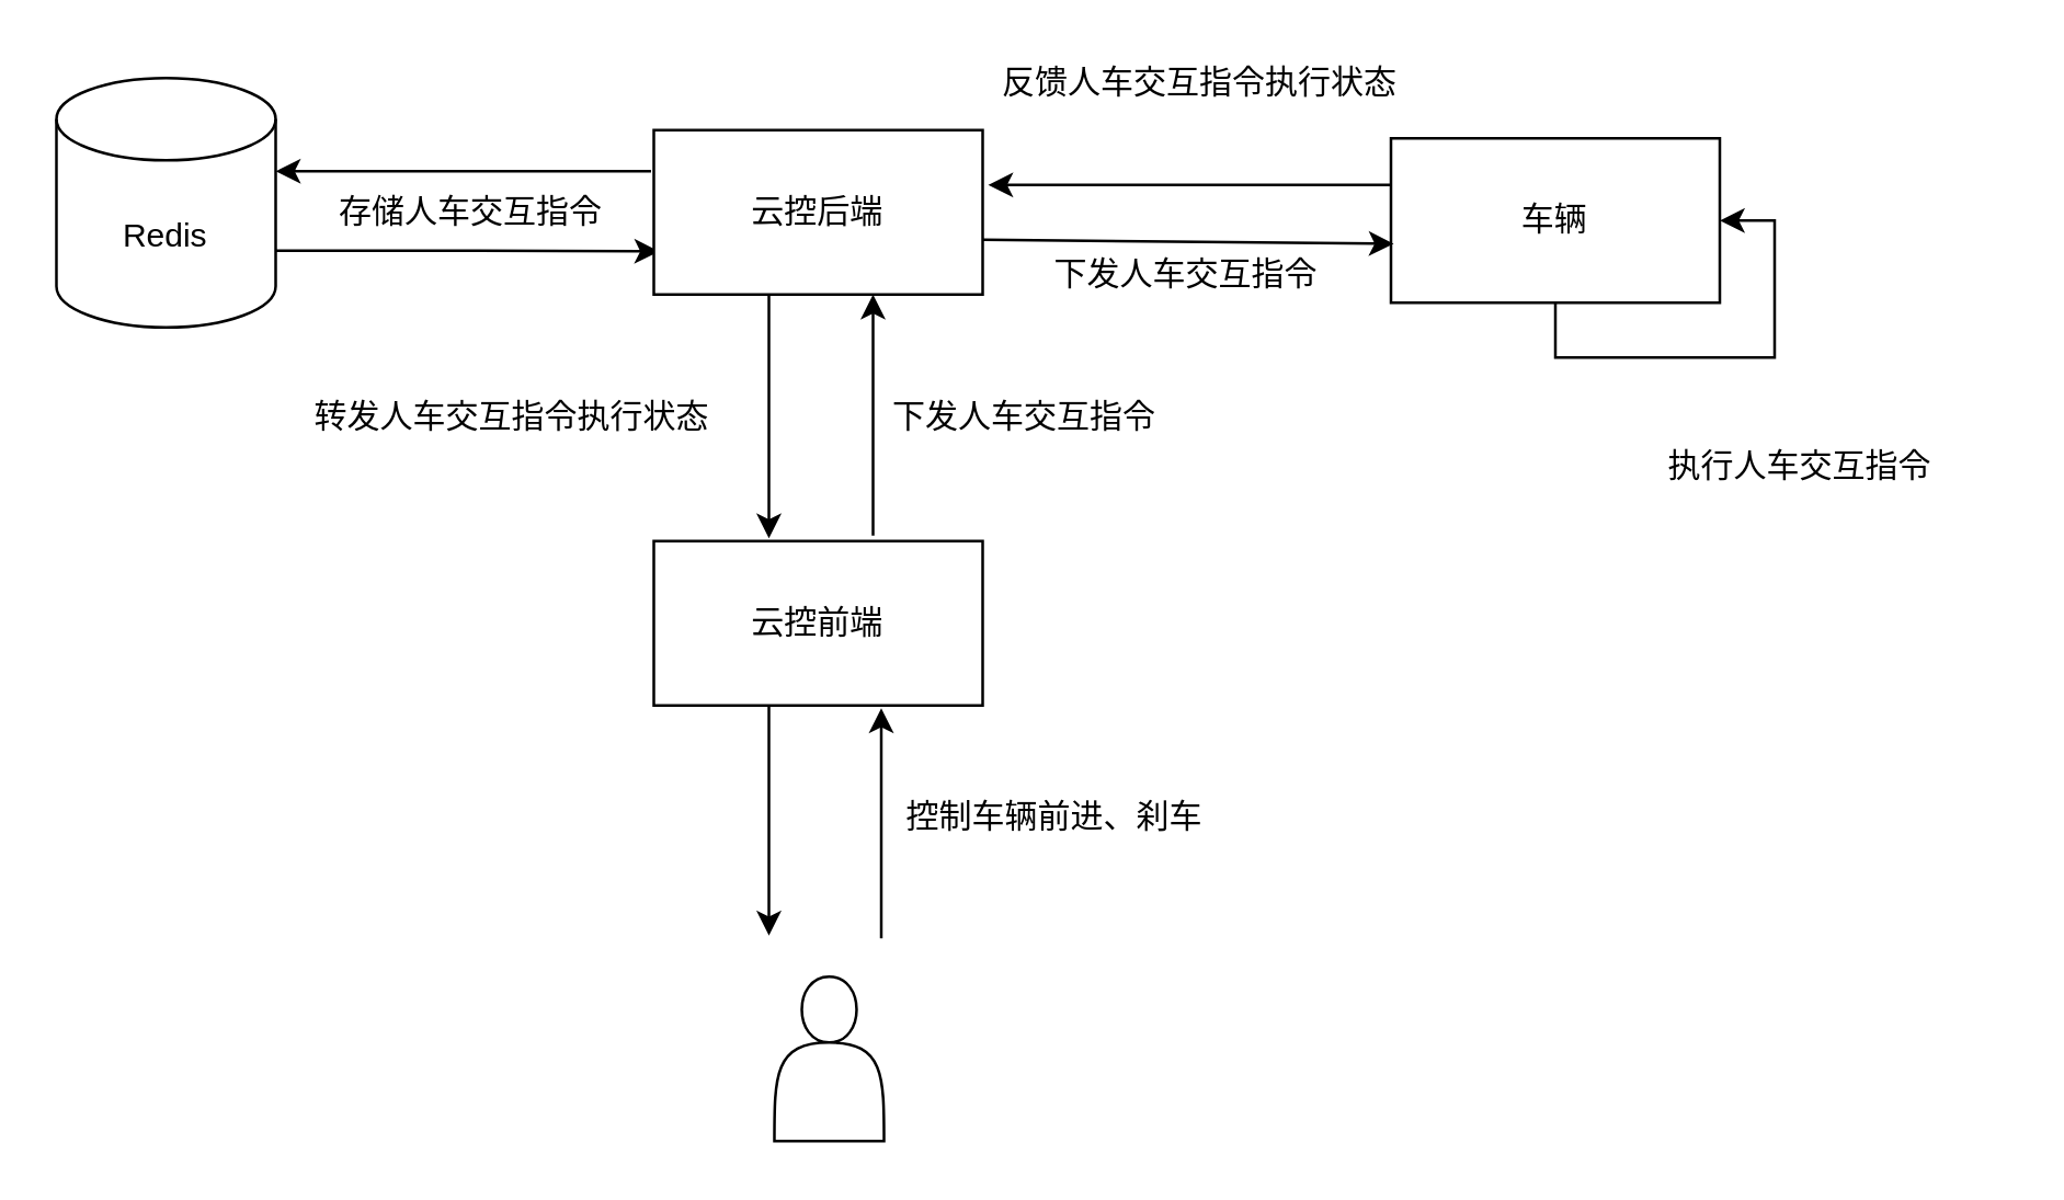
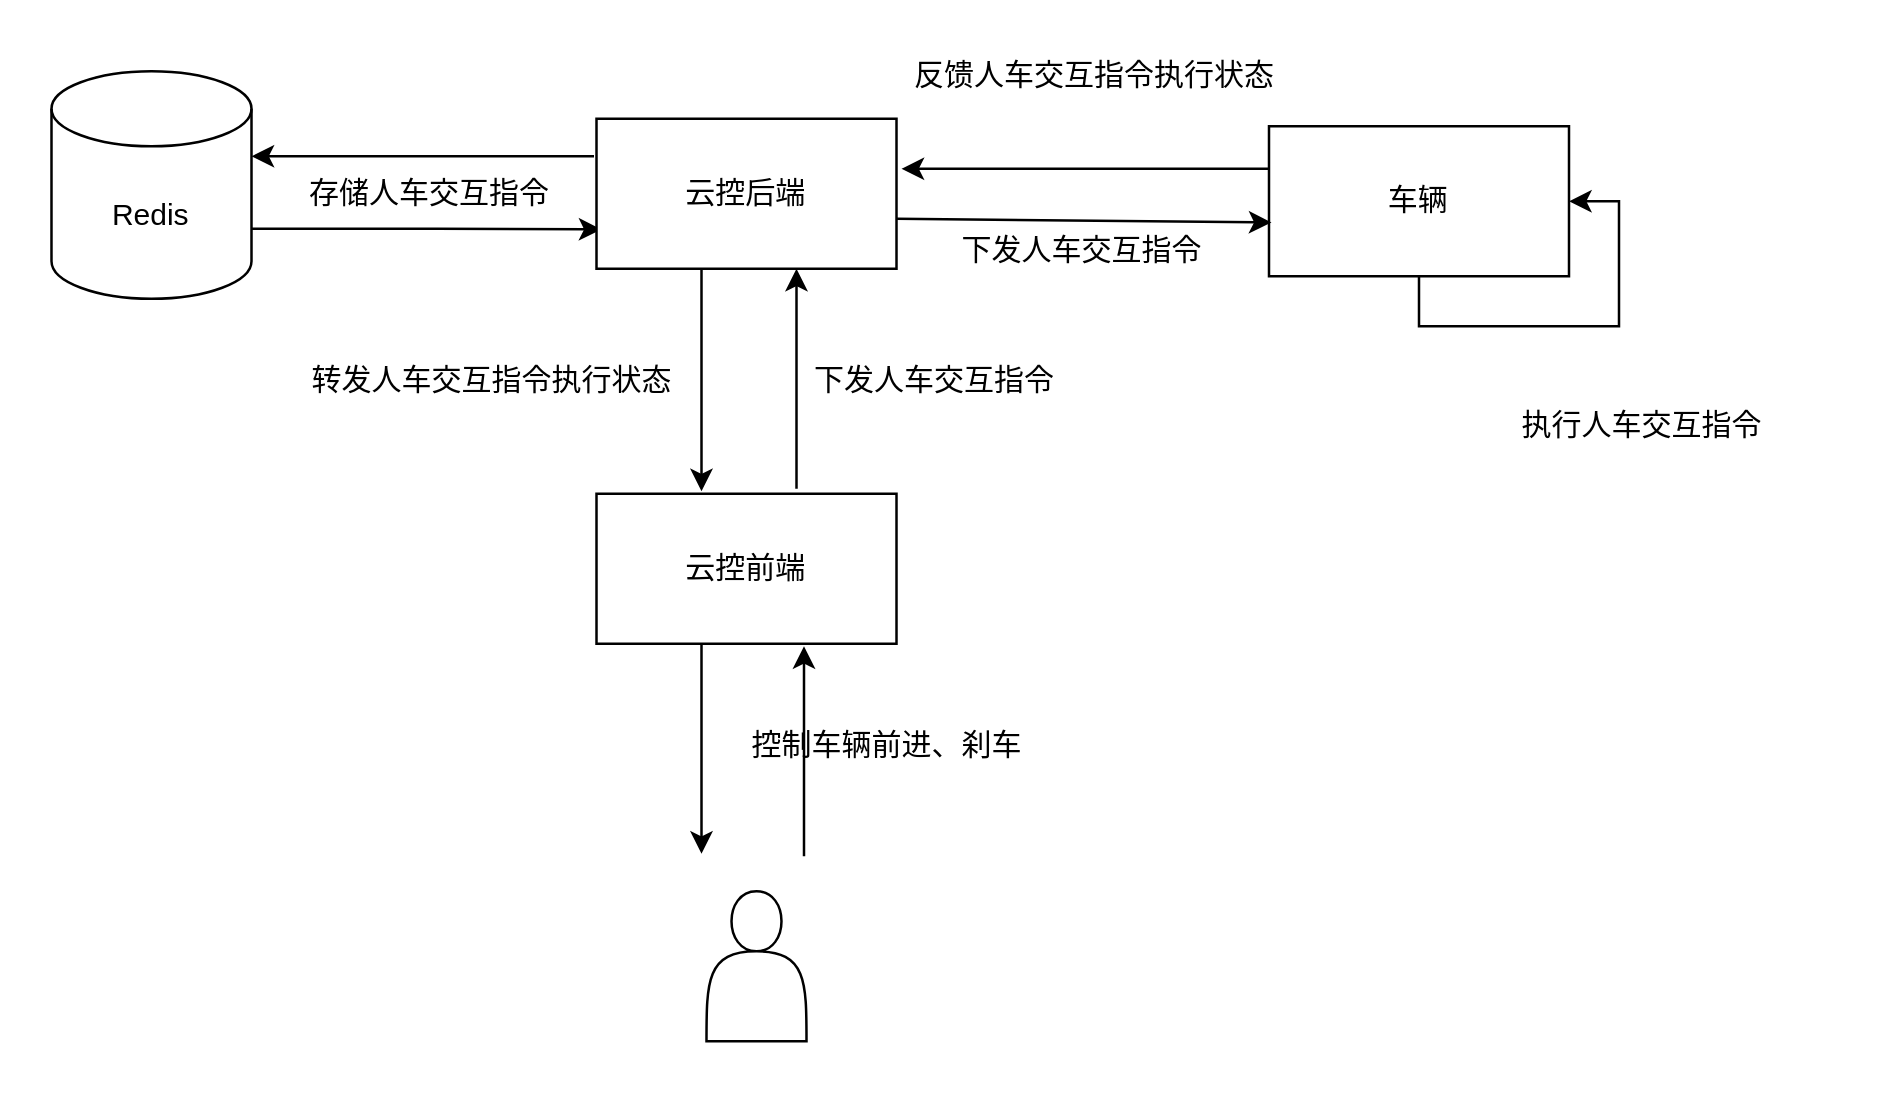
  <mxCell id="0" />
  <mxCell id="1" parent="0" />
  <mxCell id="2" value="云控前端" style="rounded=0;whiteSpace=wrap;html=1;" vertex="1" parent="1"><mxGeometry x="238" y="197" width="120" height="60" as="geometry" /></mxCell>
  <mxCell id="3" value="" style="shape=actor;whiteSpace=wrap;html=1;" vertex="1" parent="1"><mxGeometry x="282" y="356" width="40" height="60" as="geometry" /></mxCell>
  <mxCell id="4" style="edgeStyle=orthogonalEdgeStyle;rounded=0;orthogonalLoop=1;jettySize=auto;html=1;exitX=1;exitY=0;exitDx=0;exitDy=60.75;exitPerimeter=0;" edge="1" parent="1"><mxGeometry relative="1" as="geometry"><mxPoint x="240" y="91.25" as="targetPoint" /><mxPoint x="98" y="91" as="sourcePoint" /><Array as="points"><mxPoint x="174" y="91.25" /><mxPoint x="174" y="92.25" /></Array></mxGeometry></mxCell>
  <mxCell id="5" value="Redis" style="shape=cylinder3;whiteSpace=wrap;html=1;boundedLbl=1;backgroundOutline=1;size=15;" vertex="1" parent="1"><mxGeometry x="20" y="28" width="80" height="91" as="geometry" /></mxCell>
  <mxCell id="6" value="云控后端" style="rounded=0;whiteSpace=wrap;html=1;" vertex="1" parent="1"><mxGeometry x="238" y="47" width="120" height="60" as="geometry" /></mxCell>
  <mxCell id="7" value="车辆" style="rounded=0;whiteSpace=wrap;html=1;" vertex="1" parent="1"><mxGeometry x="507" y="50" width="120" height="60" as="geometry" /></mxCell>
  <mxCell id="8" value="" style="endArrow=classic;html=1;rounded=0;entryX=0.008;entryY=0.883;entryDx=0;entryDy=0;entryPerimeter=0;" edge="1" parent="1"><mxGeometry width="50" height="50" relative="1" as="geometry"><mxPoint x="358" y="87" as="sourcePoint" /><mxPoint x="508" y="88.5" as="targetPoint" /></mxGeometry></mxCell>
  <mxCell id="9" value="" style="endArrow=classic;html=1;rounded=0;exitX=0.35;exitY=1;exitDx=0;exitDy=0;exitPerimeter=0;" edge="1" parent="1" source="6"><mxGeometry width="50" height="50" relative="1" as="geometry"><mxPoint x="283" y="107" as="sourcePoint" /><mxPoint x="280" y="196" as="targetPoint" /></mxGeometry></mxCell>
  <mxCell id="10" value="" style="endArrow=classic;html=1;rounded=0;" edge="1" parent="1"><mxGeometry width="50" height="50" relative="1" as="geometry"><mxPoint x="280" y="257" as="sourcePoint" /><mxPoint x="280" y="341" as="targetPoint" /></mxGeometry></mxCell>
  <mxCell id="11" value="" style="endArrow=classic;html=1;rounded=0;" edge="1" parent="1"><mxGeometry width="50" height="50" relative="1" as="geometry"><mxPoint x="321" y="342" as="sourcePoint" /><mxPoint x="321" y="258" as="targetPoint" /></mxGeometry></mxCell>
  <mxCell id="12" value="" style="endArrow=classic;html=1;rounded=0;" edge="1" parent="1"><mxGeometry width="50" height="50" relative="1" as="geometry"><mxPoint x="318" y="195" as="sourcePoint" /><mxPoint x="318" y="107" as="targetPoint" /></mxGeometry></mxCell>
  <mxCell id="13" value="" style="endArrow=classic;html=1;rounded=0;" edge="1" parent="1"><mxGeometry width="50" height="50" relative="1" as="geometry"><mxPoint x="507" y="67" as="sourcePoint" /><mxPoint x="360" y="67" as="targetPoint" /></mxGeometry></mxCell>
  <mxCell id="14" value="" style="endArrow=classic;html=1;rounded=0;" edge="1" parent="1"><mxGeometry width="50" height="50" relative="1" as="geometry"><mxPoint x="237" y="62" as="sourcePoint" /><mxPoint x="100" y="62" as="targetPoint" /></mxGeometry></mxCell>
- <mxCell id="15" value="控制车辆前进、刹车" style="text;strokeColor=none;align=center;fillColor=none;html=1;verticalAlign=middle;whiteSpace=wrap;rounded=0;" vertex="1" parent="1"><mxGeometry x="310" y="288" width="149" height="20" as="geometry" /></mxCell>
+ <mxCell id="15" value="控制车辆前进、刹车" style="text;strokeColor=none;align=center;fillColor=none;html=1;verticalAlign=middle;whiteSpace=wrap;rounded=0;" vertex="1" parent="1"><mxGeometry x="280" y="288" width="149" height="20" as="geometry" /></mxCell>
  <mxCell id="16" value="下发人车交互指令" style="text;strokeColor=none;align=center;fillColor=none;html=1;verticalAlign=middle;whiteSpace=wrap;rounded=0;" vertex="1" parent="1"><mxGeometry x="299" y="142" width="149" height="20" as="geometry" /></mxCell>
  <mxCell id="17" value="反馈人车交互指令执行状态" style="text;strokeColor=none;align=center;fillColor=none;html=1;verticalAlign=middle;whiteSpace=wrap;rounded=0;" vertex="1" parent="1"><mxGeometry x="363" y="20" width="149" height="20" as="geometry" /></mxCell>
- <mxCell id="18" value="转发人车交互指令执行状态" style="text;strokeColor=none;align=center;fillColor=none;html=1;verticalAlign=middle;whiteSpace=wrap;rounded=0;" vertex="1" parent="1"><mxGeometry x="112" y="142" width="149" height="20" as="geometry" /></mxCell>
+ <mxCell id="18" value="转发人车交互指令执行状态" style="text;strokeColor=none;align=center;fillColor=none;html=1;verticalAlign=middle;whiteSpace=wrap;rounded=0;" vertex="1" parent="1"><mxGeometry x="122" y="142" width="149" height="20" as="geometry" /></mxCell>
  <mxCell id="19" value="下发人车交互指令" style="text;strokeColor=none;align=center;fillColor=none;html=1;verticalAlign=middle;whiteSpace=wrap;rounded=0;" vertex="1" parent="1"><mxGeometry x="358" y="90" width="149" height="20" as="geometry" /></mxCell>
  <mxCell id="20" style="edgeStyle=orthogonalEdgeStyle;rounded=0;orthogonalLoop=1;jettySize=auto;html=1;exitX=0.5;exitY=1;exitDx=0;exitDy=0;entryX=1;entryY=0.5;entryDx=0;entryDy=0;" edge="1" parent="1" source="7" target="7"><mxGeometry relative="1" as="geometry" /></mxCell>
  <mxCell id="21" value="执行人车交互指令" style="text;strokeColor=none;align=center;fillColor=none;html=1;verticalAlign=middle;whiteSpace=wrap;rounded=0;" vertex="1" parent="1"><mxGeometry x="582" y="160" width="149" height="20" as="geometry" /></mxCell>
  <mxCell id="22" value="存储人车交互指令" style="text;strokeColor=none;align=center;fillColor=none;html=1;verticalAlign=middle;whiteSpace=wrap;rounded=0;" vertex="1" parent="1"><mxGeometry x="97" y="67" width="149" height="20" as="geometry" /></mxCell>
